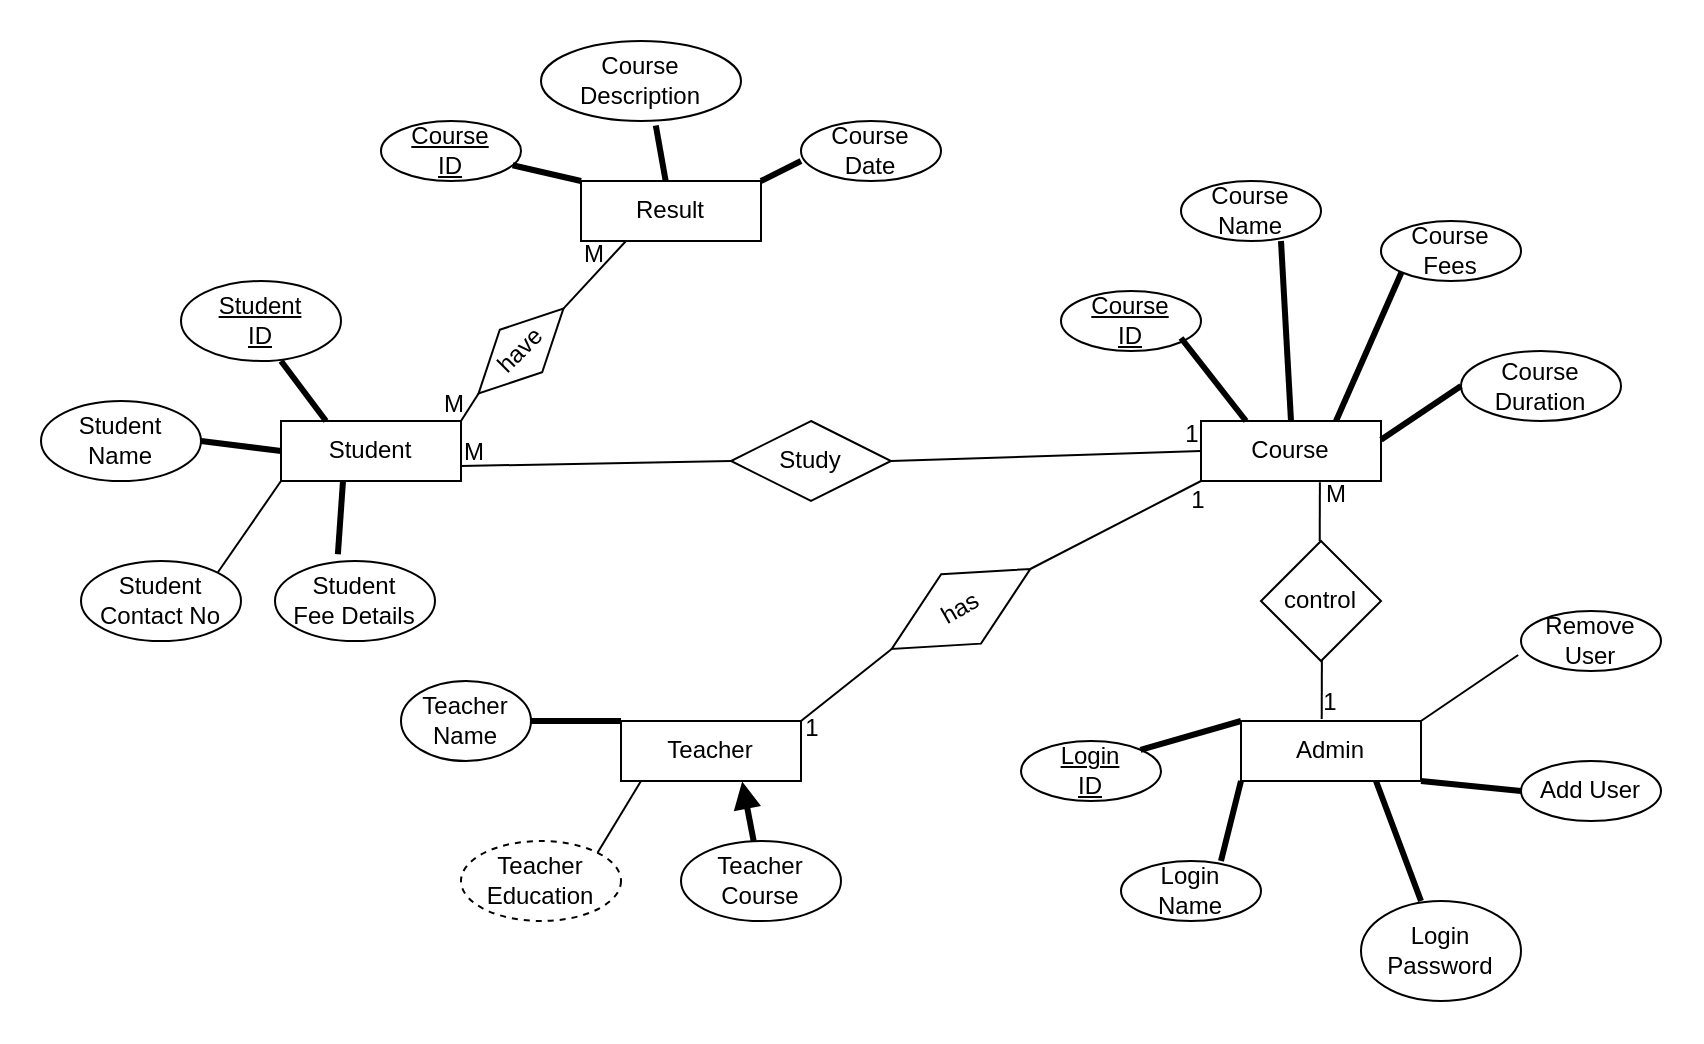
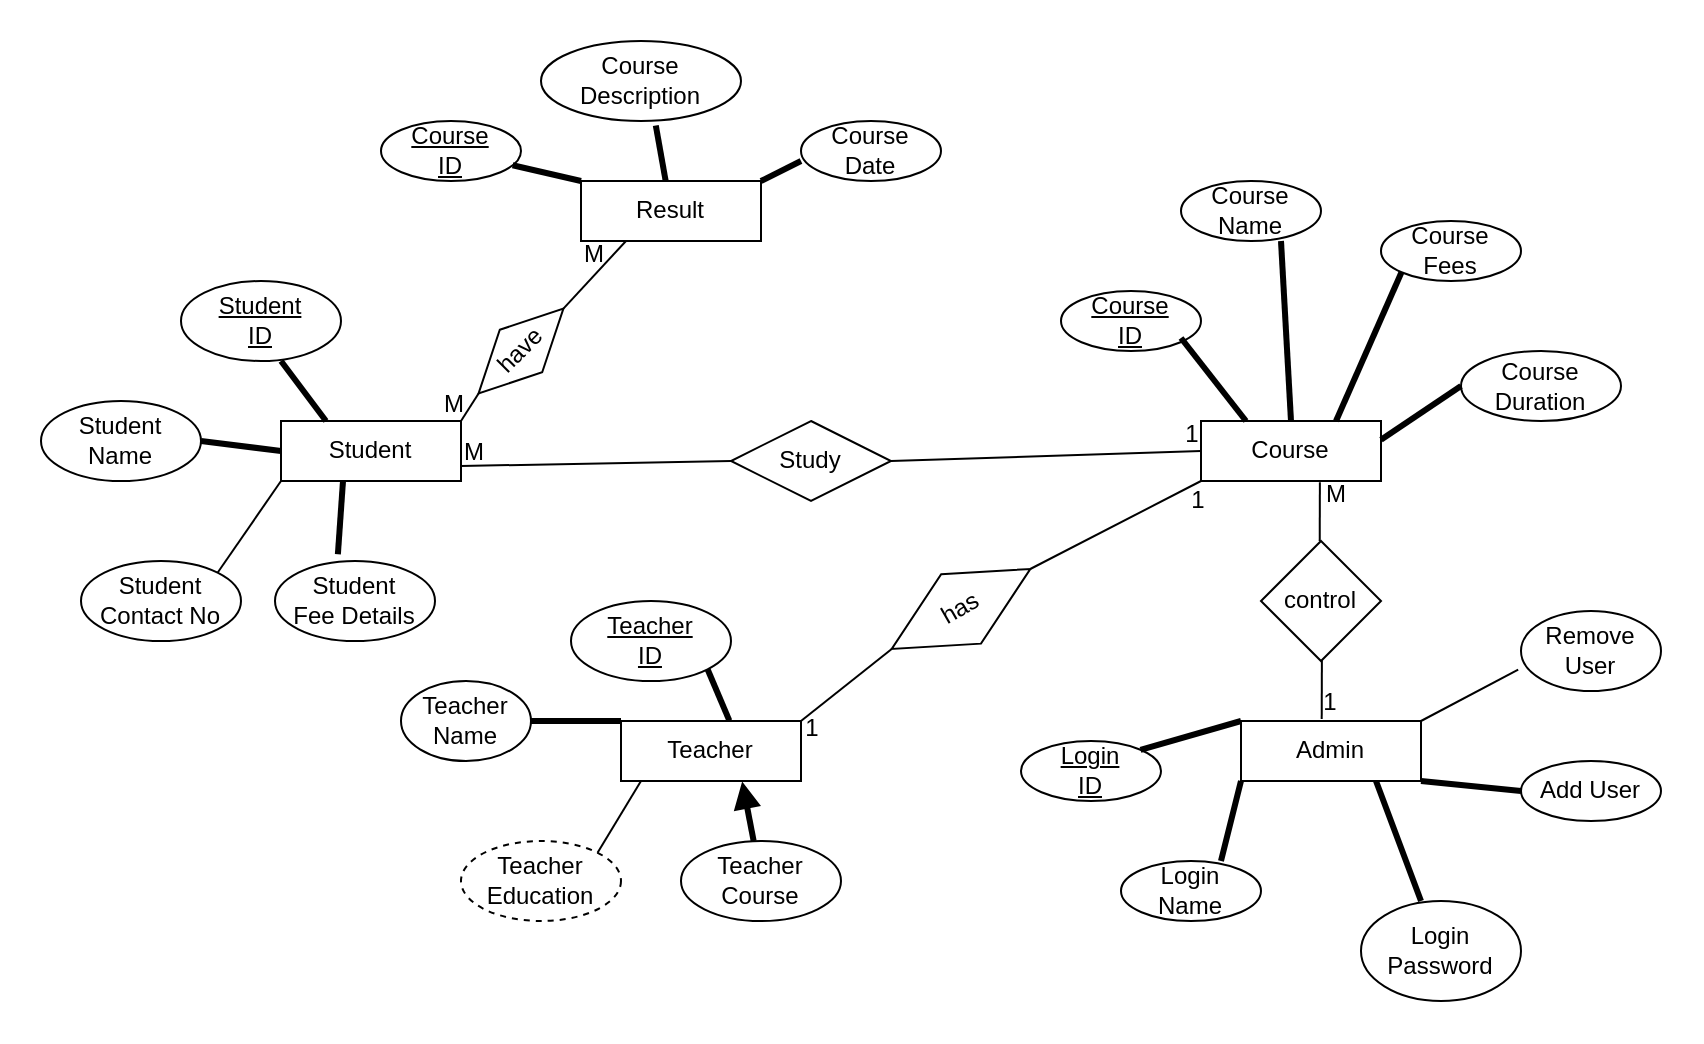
  <mxCell id="0" />
  <mxCell id="1" parent="0" />
  <mxCell id="2" value="Student" style="rounded=0;whiteSpace=wrap;html=1;" parent="1" vertex="1"><mxGeometry x="140" y="210" width="90" height="30" as="geometry" /></mxCell>
  <mxCell id="3" value="Result" style="rounded=0;whiteSpace=wrap;html=1;" parent="1" vertex="1"><mxGeometry x="290" y="90" width="90" height="30" as="geometry" /></mxCell>
  <mxCell id="4" value="Teacher" style="rounded=0;whiteSpace=wrap;html=1;" parent="1" vertex="1"><mxGeometry x="310" y="360" width="90" height="30" as="geometry" /></mxCell>
  <mxCell id="5" value="Course" style="rounded=0;whiteSpace=wrap;html=1;" parent="1" vertex="1"><mxGeometry x="600" y="210" width="90" height="30" as="geometry" /></mxCell>
  <mxCell id="6" value="Admin" style="rounded=0;whiteSpace=wrap;html=1;" parent="1" vertex="1"><mxGeometry x="620" y="360" width="90" height="30" as="geometry" /></mxCell>
  <mxCell id="7" value="Student&lt;br&gt;ID" style="ellipse;whiteSpace=wrap;html=1;fontStyle=4" parent="1" vertex="1"><mxGeometry x="90" y="140" width="80" height="40" as="geometry" /></mxCell>
  <mxCell id="8" value="Student&lt;br&gt;Name" style="ellipse;whiteSpace=wrap;html=1;" parent="1" vertex="1"><mxGeometry y="200" width="80" height="40" as="geometry" x="20" /></mxCell>
  <mxCell id="9" value="Student&lt;br&gt;Contact No" style="ellipse;whiteSpace=wrap;html=1;" parent="1" vertex="1"><mxGeometry x="40" y="280" width="80" height="40" as="geometry" /></mxCell>
  <mxCell id="10" value="Student&lt;br&gt;Fee Details" style="ellipse;whiteSpace=wrap;html=1;" parent="1" vertex="1"><mxGeometry x="137" y="280" width="80" height="40" as="geometry" /></mxCell>
  <mxCell id="11" value="" style="endArrow=none;html=1;exitX=0.25;exitY=0;exitDx=0;exitDy=0;strokeWidth=3;" parent="1" source="2" edge="1"><mxGeometry width="50" height="50" relative="1" as="geometry"><mxPoint x="140" y="200" as="sourcePoint" /><mxPoint x="140" y="180" as="targetPoint" /></mxGeometry></mxCell>
  <mxCell id="12" value="" style="endArrow=none;html=1;entryX=0.393;entryY=-0.085;entryDx=0;entryDy=0;entryPerimeter=0;strokeWidth=3;" parent="1" target="10" edge="1"><mxGeometry width="50" height="50" relative="1" as="geometry"><mxPoint x="171" y="240" as="sourcePoint" /><mxPoint x="150" y="190" as="targetPoint" /></mxGeometry></mxCell>
  <mxCell id="13" value="" style="endArrow=none;html=1;entryX=1;entryY=0;entryDx=0;entryDy=0;exitX=0;exitY=1;exitDx=0;exitDy=0;" parent="1" source="2" target="9" edge="1"><mxGeometry width="50" height="50" relative="1" as="geometry"><mxPoint x="181" y="250" as="sourcePoint" /><mxPoint x="181.44" y="296.6" as="targetPoint" /></mxGeometry></mxCell>
  <mxCell id="14" value="" style="endArrow=none;html=1;entryX=0;entryY=0.5;entryDx=0;entryDy=0;strokeWidth=3;" parent="1" target="2" edge="1"><mxGeometry width="50" height="50" relative="1" as="geometry"><mxPoint x="100" y="220" as="sourcePoint" /><mxPoint x="100.44" y="266.6" as="targetPoint" /></mxGeometry></mxCell>
  <mxCell id="15" value="Study" style="rhombus;whiteSpace=wrap;html=1;" parent="1" vertex="1"><mxGeometry x="365" y="210" width="80" height="40" as="geometry" /></mxCell>
  <mxCell id="16" value="" style="endArrow=none;html=1;entryX=0;entryY=0.5;entryDx=0;entryDy=0;exitX=1;exitY=0.5;exitDx=0;exitDy=0;" parent="1" source="15" target="5" edge="1"><mxGeometry width="50" height="50" relative="1" as="geometry"><mxPoint x="420" y="290" as="sourcePoint" /><mxPoint x="470" y="240" as="targetPoint" /></mxGeometry></mxCell>
  <mxCell id="17" value="" style="endArrow=none;html=1;entryX=0;entryY=0.5;entryDx=0;entryDy=0;exitX=1;exitY=0.75;exitDx=0;exitDy=0;" parent="1" source="2" target="15" edge="1"><mxGeometry width="50" height="50" relative="1" as="geometry"><mxPoint x="420" y="290" as="sourcePoint" /><mxPoint x="470" y="240" as="targetPoint" /></mxGeometry></mxCell>
  <mxCell id="18" value="has" style="rhombus;whiteSpace=wrap;html=1;rotation=-30;" parent="1" vertex="1"><mxGeometry x="440" y="284" width="80" height="40" as="geometry" /></mxCell>
  <mxCell id="19" value="have" style="rhombus;whiteSpace=wrap;html=1;rotation=-45;" parent="1" vertex="1"><mxGeometry x="230" y="160" width="60" height="30" as="geometry" /></mxCell>
  <mxCell id="20" value="control" style="rhombus;whiteSpace=wrap;html=1;" parent="1" vertex="1"><mxGeometry x="630" y="270" width="60" height="60" as="geometry" /></mxCell>
  <mxCell id="21" value="" style="endArrow=none;html=1;entryX=0;entryY=1;entryDx=0;entryDy=0;exitX=1;exitY=0.5;exitDx=0;exitDy=0;" parent="1" source="18" target="5" edge="1"><mxGeometry width="50" height="50" relative="1" as="geometry"><mxPoint x="510" y="290" as="sourcePoint" /><mxPoint x="560" y="240" as="targetPoint" /></mxGeometry></mxCell>
  <mxCell id="22" value="" style="endArrow=none;html=1;entryX=0;entryY=0.5;entryDx=0;entryDy=0;exitX=1;exitY=0.5;exitDx=0;exitDy=0;" parent="1" target="18" edge="1"><mxGeometry width="50" height="50" relative="1" as="geometry"><mxPoint x="400.001" y="360" as="sourcePoint" /><mxPoint x="485.36" y="316" as="targetPoint" /></mxGeometry></mxCell>
  <mxCell id="23" value="" style="endArrow=none;html=1;entryX=0;entryY=1;entryDx=0;entryDy=0;exitX=0.616;exitY=1.02;exitDx=0;exitDy=0;exitPerimeter=0;" parent="1" edge="1"><mxGeometry width="50" height="50" relative="1" as="geometry"><mxPoint x="659.44" y="240.6" as="sourcePoint" /><mxPoint x="659.36" y="270" as="targetPoint" /></mxGeometry></mxCell>
  <mxCell id="24" value="" style="endArrow=none;html=1;entryX=0;entryY=1;entryDx=0;entryDy=0;exitX=0.616;exitY=1.02;exitDx=0;exitDy=0;exitPerimeter=0;" parent="1" edge="1"><mxGeometry width="50" height="50" relative="1" as="geometry"><mxPoint x="660.44" y="329.6" as="sourcePoint" /><mxPoint x="660.36" y="359" as="targetPoint" /></mxGeometry></mxCell>
  <mxCell id="25" value="" style="endArrow=none;html=1;entryX=0.25;entryY=1;entryDx=0;entryDy=0;exitX=1;exitY=0.5;exitDx=0;exitDy=0;" parent="1" source="19" target="3" edge="1"><mxGeometry width="50" height="50" relative="1" as="geometry"><mxPoint x="679.44" y="260.6" as="sourcePoint" /><mxPoint x="679.36" y="290" as="targetPoint" /></mxGeometry></mxCell>
  <mxCell id="26" value="" style="endArrow=none;html=1;entryX=0;entryY=0.5;entryDx=0;entryDy=0;exitX=1;exitY=0;exitDx=0;exitDy=0;" parent="1" source="2" target="19" edge="1"><mxGeometry width="50" height="50" relative="1" as="geometry"><mxPoint x="291.213" y="163.787" as="sourcePoint" /><mxPoint x="322.5" y="130" as="targetPoint" /></mxGeometry></mxCell>
  <mxCell id="27" value="Teacher&lt;br&gt;Name" style="ellipse;whiteSpace=wrap;html=1;" parent="1" vertex="1"><mxGeometry x="200" y="340" width="65" height="40" as="geometry" /></mxCell>
  <mxCell id="28" value="Teacher&lt;br&gt;Education" style="ellipse;whiteSpace=wrap;html=1;dashed=1;" parent="1" vertex="1"><mxGeometry x="230" y="420" width="80" height="40" as="geometry" /></mxCell>
  <mxCell id="29" value="Teacher&lt;br&gt;Course" style="ellipse;whiteSpace=wrap;html=1;" parent="1" vertex="1"><mxGeometry x="340" y="420" width="80" height="40" as="geometry" /></mxCell>
+ <mxCell id="30" value="Teacher&lt;br&gt;ID" style="ellipse;whiteSpace=wrap;html=1;fontStyle=4" parent="1" vertex="1"><mxGeometry x="285" y="300" width="80" height="40" as="geometry" /></mxCell>
  <mxCell id="31" value="" style="endArrow=none;html=1;exitX=1;exitY=0;exitDx=0;exitDy=0;" parent="1" source="28" edge="1"><mxGeometry width="50" height="50" relative="1" as="geometry"><mxPoint x="270" y="440" as="sourcePoint" /><mxPoint x="320" y="390" as="targetPoint" /></mxGeometry></mxCell>
  <mxCell id="32" value="" style="endArrow=block;html=1;entryX=0.673;entryY=1.007;entryDx=0;entryDy=0;entryPerimeter=0;strokeWidth=3;" parent="1" source="29" target="4" edge="1"><mxGeometry width="50" height="50" relative="1" as="geometry"><mxPoint x="308.284" y="435.858" as="sourcePoint" /><mxPoint x="330" y="400" as="targetPoint" /></mxGeometry></mxCell>
+ <mxCell id="33" value="" style="endArrow=none;html=1;entryX=1;entryY=1;entryDx=0;entryDy=0;exitX=0.602;exitY=-0.007;exitDx=0;exitDy=0;exitPerimeter=0;strokeWidth=3;" parent="1" source="4" target="30" edge="1"><mxGeometry width="50" height="50" relative="1" as="geometry"><mxPoint x="350" y="370" as="sourcePoint" /><mxPoint x="380.57" y="400.21" as="targetPoint" /></mxGeometry></mxCell>
  <mxCell id="34" value="" style="endArrow=none;html=1;entryX=1;entryY=0.5;entryDx=0;entryDy=0;exitX=0;exitY=0;exitDx=0;exitDy=0;strokeWidth=3;" parent="1" source="4" target="27" edge="1"><mxGeometry width="50" height="50" relative="1" as="geometry"><mxPoint x="396.342" y="440.084" as="sourcePoint" /><mxPoint x="390.57" y="410.21" as="targetPoint" /></mxGeometry></mxCell>
  <mxCell id="35" value="Login&lt;br&gt;ID" style="ellipse;whiteSpace=wrap;html=1;fontStyle=4" parent="1" vertex="1"><mxGeometry x="510" y="370" width="70" height="30" as="geometry" /></mxCell>
  <mxCell id="36" value="Login&lt;br&gt;Name" style="ellipse;whiteSpace=wrap;html=1;" parent="1" vertex="1"><mxGeometry x="560" y="430" width="70" height="30" as="geometry" /></mxCell>
  <mxCell id="37" value="Login&lt;br&gt;Password" style="ellipse;whiteSpace=wrap;html=1;" parent="1" vertex="1"><mxGeometry x="680" y="450" width="80" height="50" as="geometry" /></mxCell>
  <mxCell id="38" value="Add User" style="ellipse;whiteSpace=wrap;html=1;" parent="1" vertex="1"><mxGeometry x="760" y="380" width="70" height="30" as="geometry" /></mxCell>
- <mxCell id="39" value="Remove&lt;br&gt;User" style="ellipse;whiteSpace=wrap;html=1;" parent="1" vertex="1"><mxGeometry x="760" y="305" width="70" height="30" as="geometry" /></mxCell>
+ <mxCell id="39" value="Remove&lt;br&gt;User" style="ellipse;whiteSpace=wrap;html=1;" parent="1" vertex="1"><mxGeometry x="760" y="305" width="70" height="40" as="geometry" /></mxCell>
  <mxCell id="40" value="" style="endArrow=none;html=1;exitX=1;exitY=0;exitDx=0;exitDy=0;strokeWidth=3;" parent="1" source="35" edge="1"><mxGeometry width="50" height="50" relative="1" as="geometry"><mxPoint x="570" y="410" as="sourcePoint" /><mxPoint x="620" y="360" as="targetPoint" /></mxGeometry></mxCell>
  <mxCell id="41" value="" style="endArrow=none;html=1;exitX=0.714;exitY=0;exitDx=0;exitDy=0;exitPerimeter=0;strokeWidth=3;" parent="1" source="36" edge="1"><mxGeometry width="50" height="50" relative="1" as="geometry"><mxPoint x="579.749" y="384.393" as="sourcePoint" /><mxPoint x="620" y="390" as="targetPoint" /></mxGeometry></mxCell>
  <mxCell id="42" value="" style="endArrow=none;html=1;exitX=0.375;exitY=0;exitDx=0;exitDy=0;exitPerimeter=0;entryX=0.75;entryY=1;entryDx=0;entryDy=0;strokeWidth=3;" parent="1" source="37" target="6" edge="1"><mxGeometry width="50" height="50" relative="1" as="geometry"><mxPoint x="589.749" y="394.393" as="sourcePoint" /><mxPoint x="640" y="380" as="targetPoint" /></mxGeometry></mxCell>
  <mxCell id="43" value="" style="endArrow=none;html=1;exitX=-0.02;exitY=0.733;exitDx=0;exitDy=0;entryX=1;entryY=0;entryDx=0;entryDy=0;exitPerimeter=0;" parent="1" source="39" target="6" edge="1"><mxGeometry width="50" height="50" relative="1" as="geometry"><mxPoint x="599.749" y="404.393" as="sourcePoint" /><mxPoint x="650" y="390" as="targetPoint" /></mxGeometry></mxCell>
  <mxCell id="44" value="" style="endArrow=none;html=1;exitX=0;exitY=0.5;exitDx=0;exitDy=0;entryX=1;entryY=1;entryDx=0;entryDy=0;strokeWidth=3;" parent="1" source="38" target="6" edge="1"><mxGeometry width="50" height="50" relative="1" as="geometry"><mxPoint x="609.749" y="414.393" as="sourcePoint" /><mxPoint x="660" y="400" as="targetPoint" /></mxGeometry></mxCell>
  <mxCell id="45" value="Course&lt;br&gt;ID" style="ellipse;whiteSpace=wrap;html=1;fontStyle=4" parent="1" vertex="1"><mxGeometry x="530" y="145" width="70" height="30" as="geometry" /></mxCell>
  <mxCell id="46" value="Course&lt;br&gt;Name" style="ellipse;whiteSpace=wrap;html=1;" parent="1" vertex="1"><mxGeometry x="590" y="90" width="70" height="30" as="geometry" /></mxCell>
  <mxCell id="47" value="Course&lt;br&gt;Fees" style="ellipse;whiteSpace=wrap;html=1;" parent="1" vertex="1"><mxGeometry x="690" y="110" width="70" height="30" as="geometry" /></mxCell>
  <mxCell id="48" value="Course&lt;br&gt;Duration" style="ellipse;whiteSpace=wrap;html=1;" parent="1" vertex="1"><mxGeometry x="730" y="175" width="80" height="35" as="geometry" /></mxCell>
  <mxCell id="49" value="" style="endArrow=none;html=1;exitX=0.5;exitY=0;exitDx=0;exitDy=0;strokeWidth=3;" parent="1" source="5" edge="1"><mxGeometry width="50" height="50" relative="1" as="geometry"><mxPoint x="590" y="170" as="sourcePoint" /><mxPoint x="640" y="120" as="targetPoint" /></mxGeometry></mxCell>
  <mxCell id="50" value="" style="endArrow=none;html=1;exitX=0.25;exitY=0;exitDx=0;exitDy=0;strokeWidth=3;" parent="1" source="5" edge="1"><mxGeometry width="50" height="50" relative="1" as="geometry"><mxPoint x="610" y="201" as="sourcePoint" /><mxPoint x="590" y="168.5" as="targetPoint" /></mxGeometry></mxCell>
  <mxCell id="51" value="" style="endArrow=none;html=1;exitX=0.75;exitY=0;exitDx=0;exitDy=0;entryX=0;entryY=1;entryDx=0;entryDy=0;strokeWidth=3;" parent="1" source="5" target="47" edge="1"><mxGeometry width="50" height="50" relative="1" as="geometry"><mxPoint x="632.5" y="220" as="sourcePoint" /><mxPoint x="600" y="178.5" as="targetPoint" /></mxGeometry></mxCell>
  <mxCell id="52" value="" style="endArrow=none;html=1;exitX=0.75;exitY=0;exitDx=0;exitDy=0;entryX=0;entryY=0.5;entryDx=0;entryDy=0;strokeWidth=3;" parent="1" target="48" edge="1"><mxGeometry width="50" height="50" relative="1" as="geometry"><mxPoint x="690" y="219.39" as="sourcePoint" /><mxPoint x="722.751" y="144.997" as="targetPoint" /></mxGeometry></mxCell>
  <mxCell id="53" value="Course&lt;br&gt;ID" style="ellipse;whiteSpace=wrap;html=1;fontStyle=4" parent="1" vertex="1"><mxGeometry x="190" y="60" width="70" height="30" as="geometry" /></mxCell>
  <mxCell id="54" value="Course&lt;br&gt;Description" style="ellipse;whiteSpace=wrap;html=1;" parent="1" vertex="1"><mxGeometry x="270" width="100" height="40" as="geometry" y="20" /></mxCell>
  <mxCell id="55" value="Course&lt;br&gt;Date" style="ellipse;whiteSpace=wrap;html=1;" parent="1" vertex="1"><mxGeometry x="400" y="60" width="70" height="30" as="geometry" /></mxCell>
  <mxCell id="56" value="" style="endArrow=none;html=1;exitX=1;exitY=0;exitDx=0;exitDy=0;strokeWidth=3;" parent="1" source="3" edge="1"><mxGeometry width="50" height="50" relative="1" as="geometry"><mxPoint x="350" y="130" as="sourcePoint" /><mxPoint x="400" y="80" as="targetPoint" /></mxGeometry></mxCell>
  <mxCell id="57" value="" style="endArrow=none;html=1;exitX=0.574;exitY=1.055;exitDx=0;exitDy=0;exitPerimeter=0;strokeWidth=3;" parent="1" source="54" target="3" edge="1"><mxGeometry width="50" height="50" relative="1" as="geometry"><mxPoint x="390" y="100" as="sourcePoint" /><mxPoint x="410" y="90" as="targetPoint" /></mxGeometry></mxCell>
  <mxCell id="58" value="" style="endArrow=none;html=1;strokeWidth=3;" parent="1" source="53" edge="1"><mxGeometry width="50" height="50" relative="1" as="geometry"><mxPoint x="337.4" y="72.2" as="sourcePoint" /><mxPoint x="290" y="90" as="targetPoint" /></mxGeometry></mxCell>
  <mxCell id="59" value="1" style="text;html=1;strokeColor=none;fillColor=none;align=center;verticalAlign=middle;whiteSpace=wrap;rounded=0;" parent="1" vertex="1"><mxGeometry x="376" y="349" width="60" height="30" as="geometry" /></mxCell>
  <mxCell id="60" value="1" style="text;html=1;strokeColor=none;fillColor=none;align=center;verticalAlign=middle;whiteSpace=wrap;rounded=0;" parent="1" vertex="1"><mxGeometry x="569" y="235" width="60" height="30" as="geometry" /></mxCell>
  <mxCell id="61" value="M" style="text;html=1;strokeColor=none;fillColor=none;align=center;verticalAlign=middle;whiteSpace=wrap;rounded=0;" parent="1" vertex="1"><mxGeometry x="638" y="232" width="60" height="30" as="geometry" /></mxCell>
  <mxCell id="62" value="1" style="text;html=1;strokeColor=none;fillColor=none;align=center;verticalAlign=middle;whiteSpace=wrap;rounded=0;" parent="1" vertex="1"><mxGeometry x="635" y="336" width="60" height="30" as="geometry" /></mxCell>
  <mxCell id="63" value="M" style="text;html=1;strokeColor=none;fillColor=none;align=center;verticalAlign=middle;whiteSpace=wrap;rounded=0;" parent="1" vertex="1"><mxGeometry x="207" y="211" width="60" height="30" as="geometry" /></mxCell>
  <mxCell id="64" value="1" style="text;html=1;strokeColor=none;fillColor=none;align=center;verticalAlign=middle;whiteSpace=wrap;rounded=0;" parent="1" vertex="1"><mxGeometry x="566" y="202" width="60" height="30" as="geometry" /></mxCell>
  <mxCell id="65" value="M" style="text;html=1;strokeColor=none;fillColor=none;align=center;verticalAlign=middle;whiteSpace=wrap;rounded=0;" parent="1" vertex="1"><mxGeometry x="197" y="187" width="60" height="30" as="geometry" /></mxCell>
  <mxCell id="66" value="M" style="text;html=1;strokeColor=none;fillColor=none;align=center;verticalAlign=middle;whiteSpace=wrap;rounded=0;" parent="1" vertex="1"><mxGeometry x="267" y="112" width="60" height="30" as="geometry" /></mxCell>
